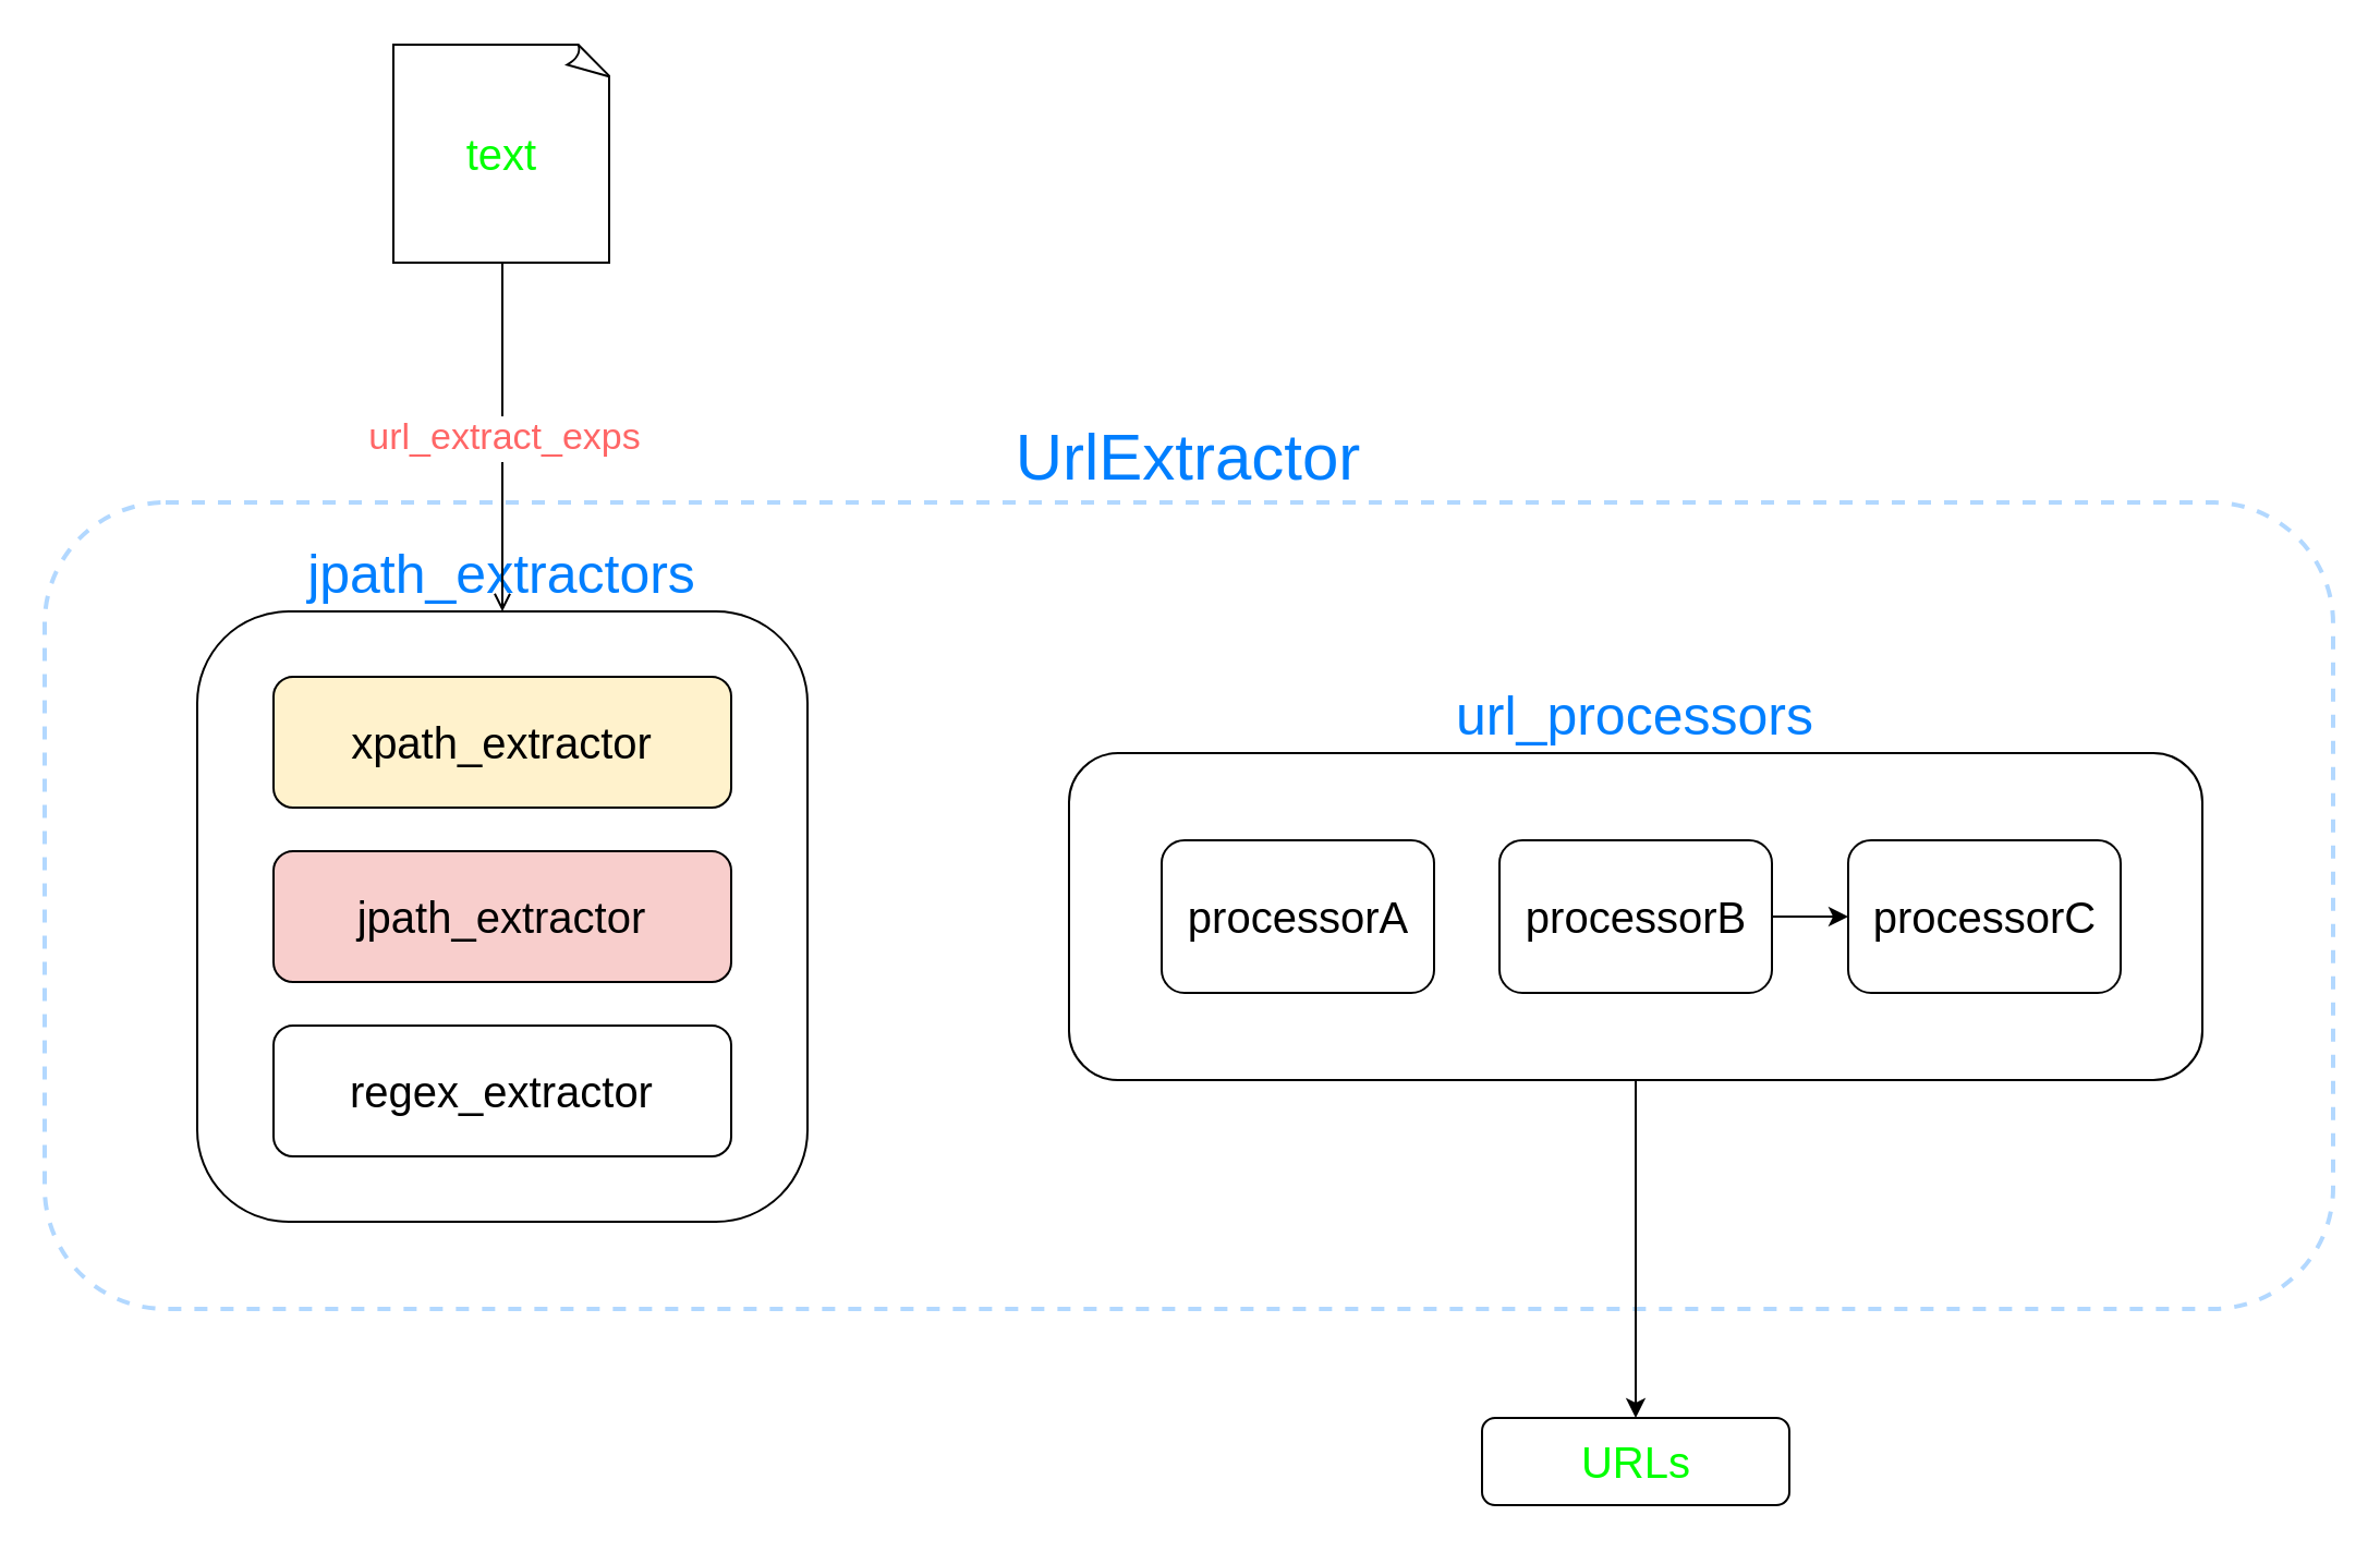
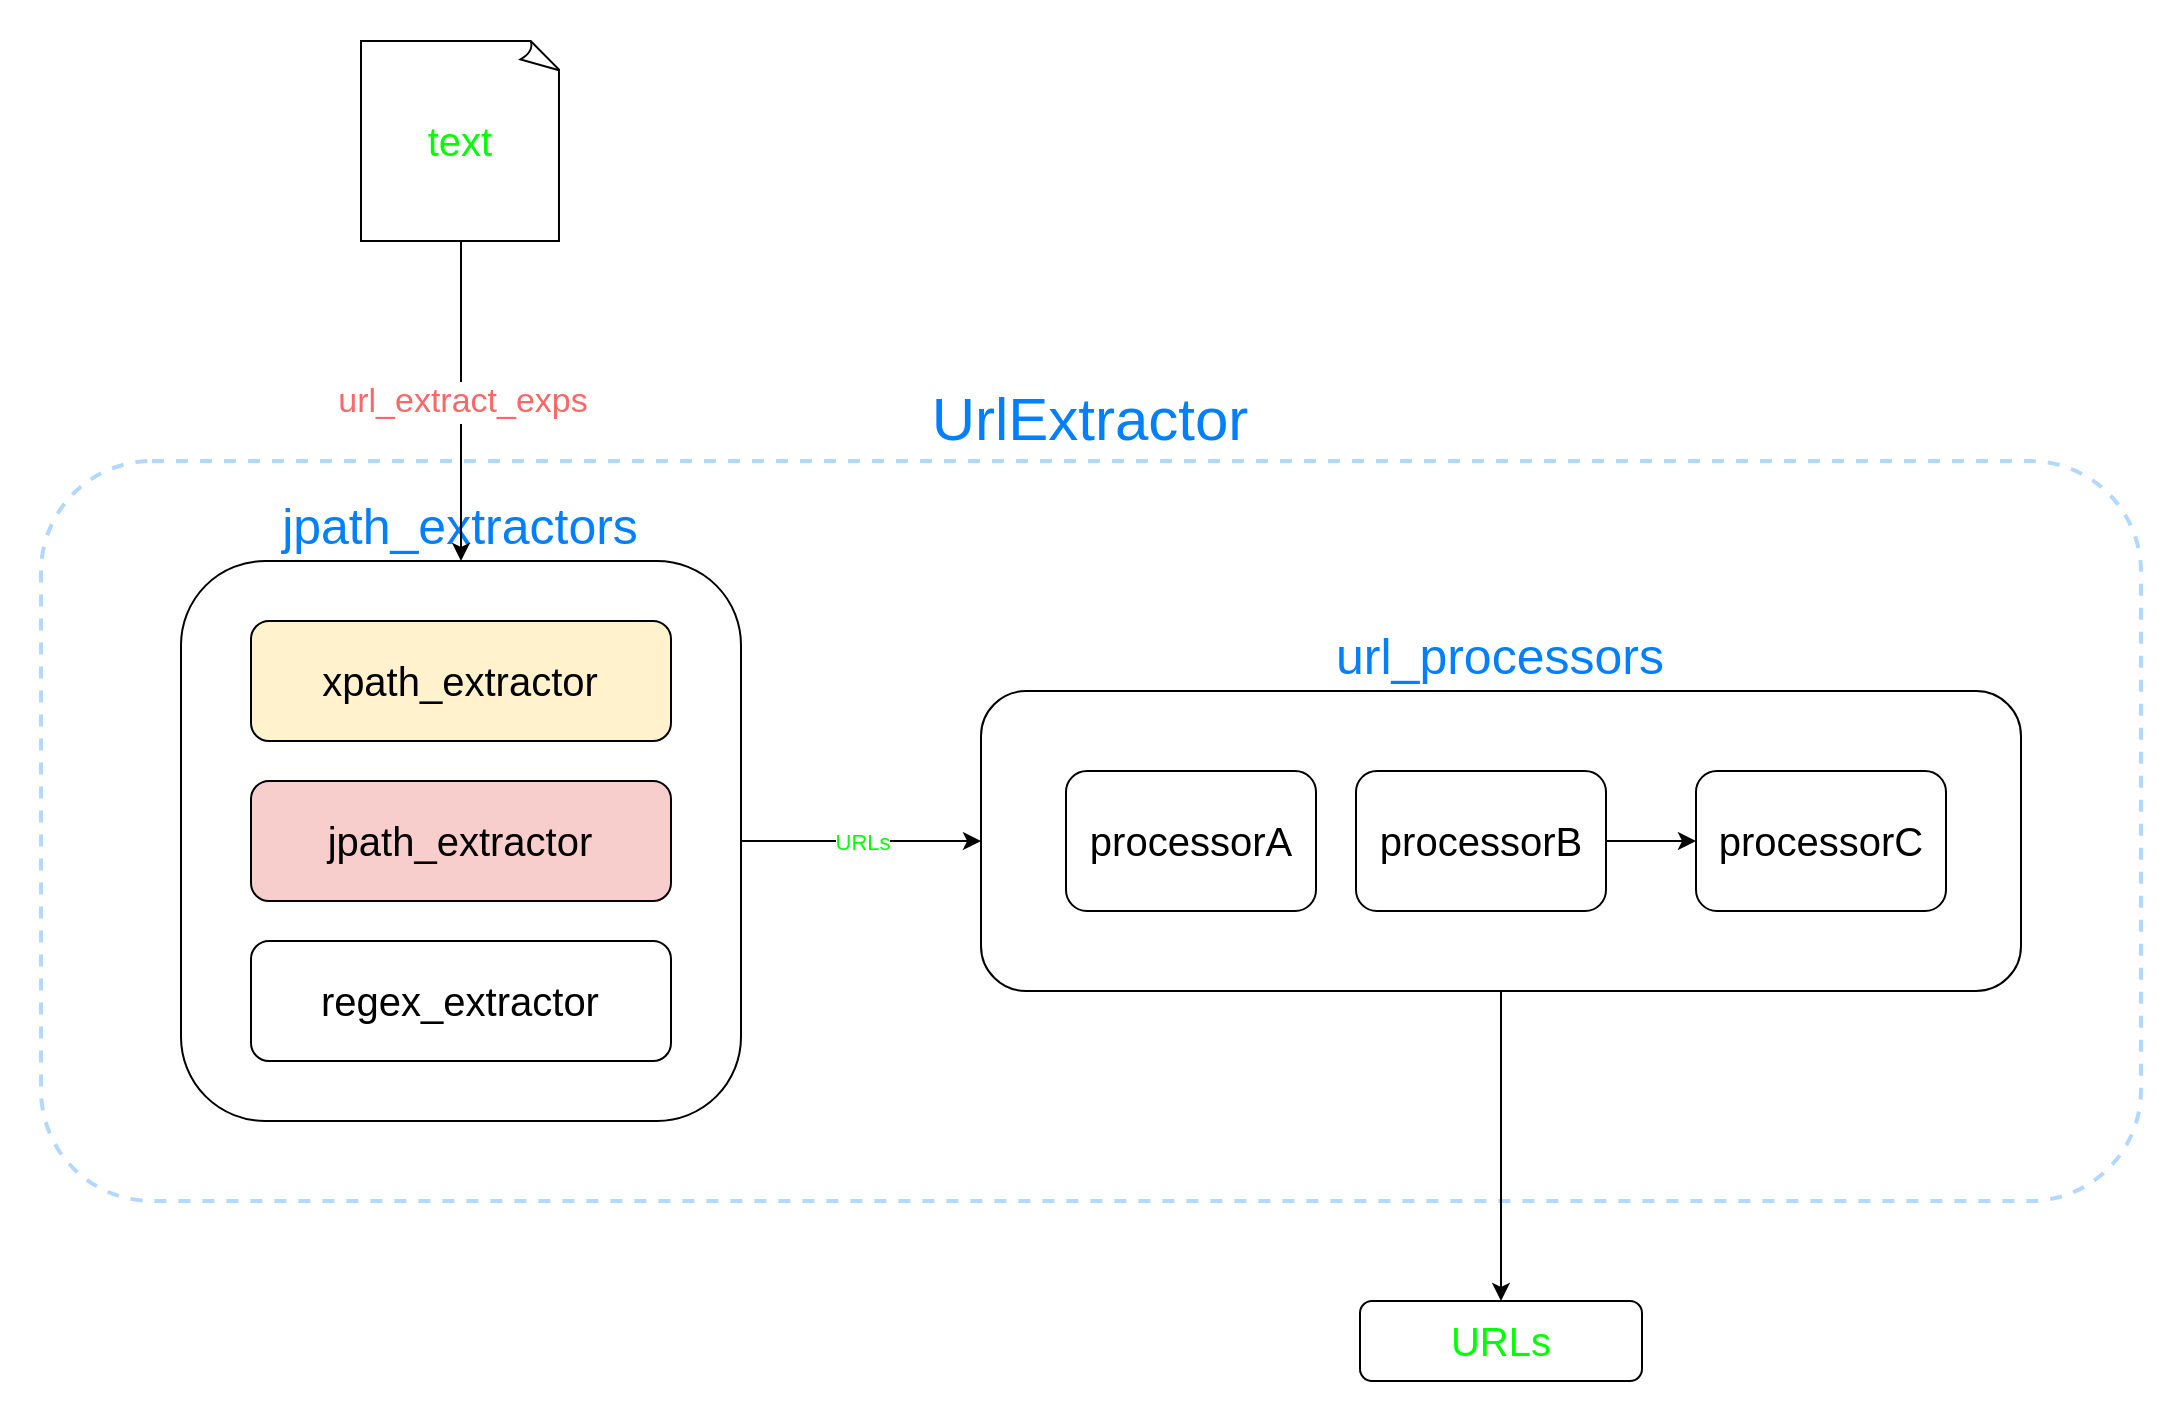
  <mxCell id="0" />
  <mxCell id="1" parent="0" />
  <mxCell id="2" value="&lt;font color=&quot;#007fff&quot; style=&quot;font-size: 30px;&quot;&gt;UrlExtractor&lt;/font&gt;" style="rounded=1;whiteSpace=wrap;html=1;dashed=1;opacity=30;strokeWidth=2;perimeterSpacing=0;labelPosition=center;verticalLabelPosition=top;align=center;verticalAlign=bottom;strokeColor=#007FFF;" parent="1" vertex="1"><mxGeometry x="20" y="230" width="1050" height="370" as="geometry" /></mxCell>
  <mxCell id="3" value="&lt;font color=&quot;#007fff&quot; style=&quot;font-size: 25px;&quot;&gt;jpath_extractors&lt;/font&gt;" style="rounded=1;whiteSpace=wrap;html=1;labelPosition=center;verticalLabelPosition=top;align=center;verticalAlign=bottom;" parent="1" vertex="1"><mxGeometry x="90" y="280" width="280" height="280" as="geometry" /></mxCell>
  <mxCell id="4" value="&lt;font style=&quot;font-size: 20px;&quot;&gt;xpath_extractor&lt;/font&gt;" style="rounded=1;whiteSpace=wrap;html=1;fillColor=#fff2cc;" parent="1" vertex="1"><mxGeometry x="125" y="310" width="210" height="60" as="geometry" /></mxCell>
  <mxCell id="5" value="&lt;font style=&quot;font-size: 20px;&quot;&gt;jpath_extractor&lt;/font&gt;" style="rounded=1;whiteSpace=wrap;html=1;fillColor=#f8cecc;" parent="1" vertex="1"><mxGeometry x="125" y="390" width="210" height="60" as="geometry" /></mxCell>
  <mxCell id="6" value="&lt;font style=&quot;font-size: 20px;&quot;&gt;regex_extractor&lt;/font&gt;" style="rounded=1;whiteSpace=wrap;html=1;" parent="1" vertex="1"><mxGeometry x="125" y="470" width="210" height="60" as="geometry" /></mxCell>
  <mxCell id="7" value="&lt;font color=&quot;#007fff&quot; style=&quot;font-size: 25px;&quot;&gt;url_processors&lt;/font&gt;" style="rounded=1;whiteSpace=wrap;html=1;verticalAlign=bottom;labelPosition=center;verticalLabelPosition=top;align=center;" parent="1" vertex="1"><mxGeometry x="490" y="345" width="520" height="150" as="geometry" /></mxCell>
  <mxCell id="8" value="&lt;font style=&quot;font-size: 20px;&quot;&gt;processorA&lt;/font&gt;" style="rounded=1;whiteSpace=wrap;html=1;" parent="1" vertex="1"><mxGeometry x="532.5" y="385" width="125" height="70" as="geometry" /></mxCell>
- <mxCell id="9" value="&lt;font style=&quot;font-size: 20px;&quot;&gt;processorB&lt;/font&gt;" style="rounded=1;whiteSpace=wrap;html=1;" parent="1" vertex="1"><mxGeometry x="687.5" y="385" width="125" height="70" as="geometry" /></mxCell>
+ <mxCell id="9" value="&lt;font style=&quot;font-size: 20px;&quot;&gt;processorB&lt;/font&gt;" style="rounded=1;whiteSpace=wrap;html=1;" parent="1" vertex="1"><mxGeometry x="677.5" y="385" width="125" height="70" as="geometry" /></mxCell>
  <mxCell id="10" value="&lt;font style=&quot;font-size: 20px;&quot;&gt;processorC&lt;/font&gt;" style="rounded=1;whiteSpace=wrap;html=1;" parent="1" vertex="1"><mxGeometry x="847.5" y="385" width="125" height="70" as="geometry" /></mxCell>
  <mxCell id="11" value="&lt;font color=&quot;#00ff00&quot; style=&quot;font-size: 20px;&quot;&gt;text&lt;/font&gt;" style="whiteSpace=wrap;html=1;shape=mxgraph.basic.document;rounded=1;" parent="1" vertex="1"><mxGeometry x="180" y="20" width="100" height="100" as="geometry" /></mxCell>
- <mxCell id="12" value="" style="endArrow=open;html=1;rounded=1;exitX=0.5;exitY=1;exitDx=0;exitDy=0;exitPerimeter=0;entryX=0.5;entryY=0;entryDx=0;entryDy=0;fontSize=13;" parent="1" source="11" target="3" edge="1"><mxGeometry relative="1" as="geometry"><mxPoint x="480" y="370" as="sourcePoint" /><mxPoint x="580" y="370" as="targetPoint" /></mxGeometry></mxCell>
+ <mxCell id="12" value="" style="endArrow=classic;html=1;rounded=1;exitX=0.5;exitY=1;exitDx=0;exitDy=0;exitPerimeter=0;entryX=0.5;entryY=0;entryDx=0;entryDy=0;fontSize=13;" parent="1" source="11" target="3" edge="1"><mxGeometry relative="1" as="geometry"><mxPoint x="480" y="370" as="sourcePoint" /><mxPoint x="580" y="370" as="targetPoint" /></mxGeometry></mxCell>
  <mxCell id="13" value="&lt;font color=&quot;#ff6666&quot; style=&quot;font-size: 17px;&quot;&gt;url_extract_exps&lt;/font&gt;" style="edgeLabel;resizable=0;html=1;align=center;verticalAlign=middle;rounded=1;" parent="12" connectable="0" vertex="1"><mxGeometry relative="1" as="geometry" /></mxCell>
  <mxCell id="14" value="" style="endArrow=classic;html=1;rounded=1;exitX=1;exitY=0.5;exitDx=0;exitDy=0;entryX=0;entryY=0.5;entryDx=0;entryDy=0;" parent="1" source="9" target="10" edge="1"><mxGeometry width="50" height="50" relative="1" as="geometry"><mxPoint x="810" y="290" as="sourcePoint" /><mxPoint x="860" y="240" as="targetPoint" /></mxGeometry></mxCell>
+ <mxCell id="15" value="" style="endArrow=classic;html=1;rounded=1;exitX=1;exitY=0.5;exitDx=0;exitDy=0;entryX=0;entryY=0.5;entryDx=0;entryDy=0;fontSize=15;" parent="1" source="3" target="7" edge="1"><mxGeometry relative="1" as="geometry"><mxPoint x="460" y="270" as="sourcePoint" /><mxPoint x="560" y="270" as="targetPoint" /></mxGeometry></mxCell>
+ <mxCell id="16" value="&lt;font color=&quot;#00ff00&quot;&gt;URLs&lt;/font&gt;" style="edgeLabel;resizable=0;html=1;align=center;verticalAlign=middle;rounded=1;" parent="15" connectable="0" vertex="1"><mxGeometry relative="1" as="geometry" /></mxCell>
  <mxCell id="17" value="&lt;font color=&quot;#00ff00&quot; style=&quot;font-size: 20px;&quot;&gt;URLs&lt;/font&gt;" style="rounded=1;whiteSpace=wrap;html=1;" parent="1" vertex="1"><mxGeometry x="679.5" y="650" width="141" height="40" as="geometry" /></mxCell>
  <mxCell id="18" value="" style="endArrow=classic;html=1;rounded=1;exitX=0.5;exitY=1;exitDx=0;exitDy=0;entryX=0.5;entryY=0;entryDx=0;entryDy=0;" parent="1" source="7" target="17" edge="1"><mxGeometry width="50" height="50" relative="1" as="geometry"><mxPoint x="490" y="630" as="sourcePoint" /><mxPoint x="540" y="580" as="targetPoint" /></mxGeometry></mxCell>
